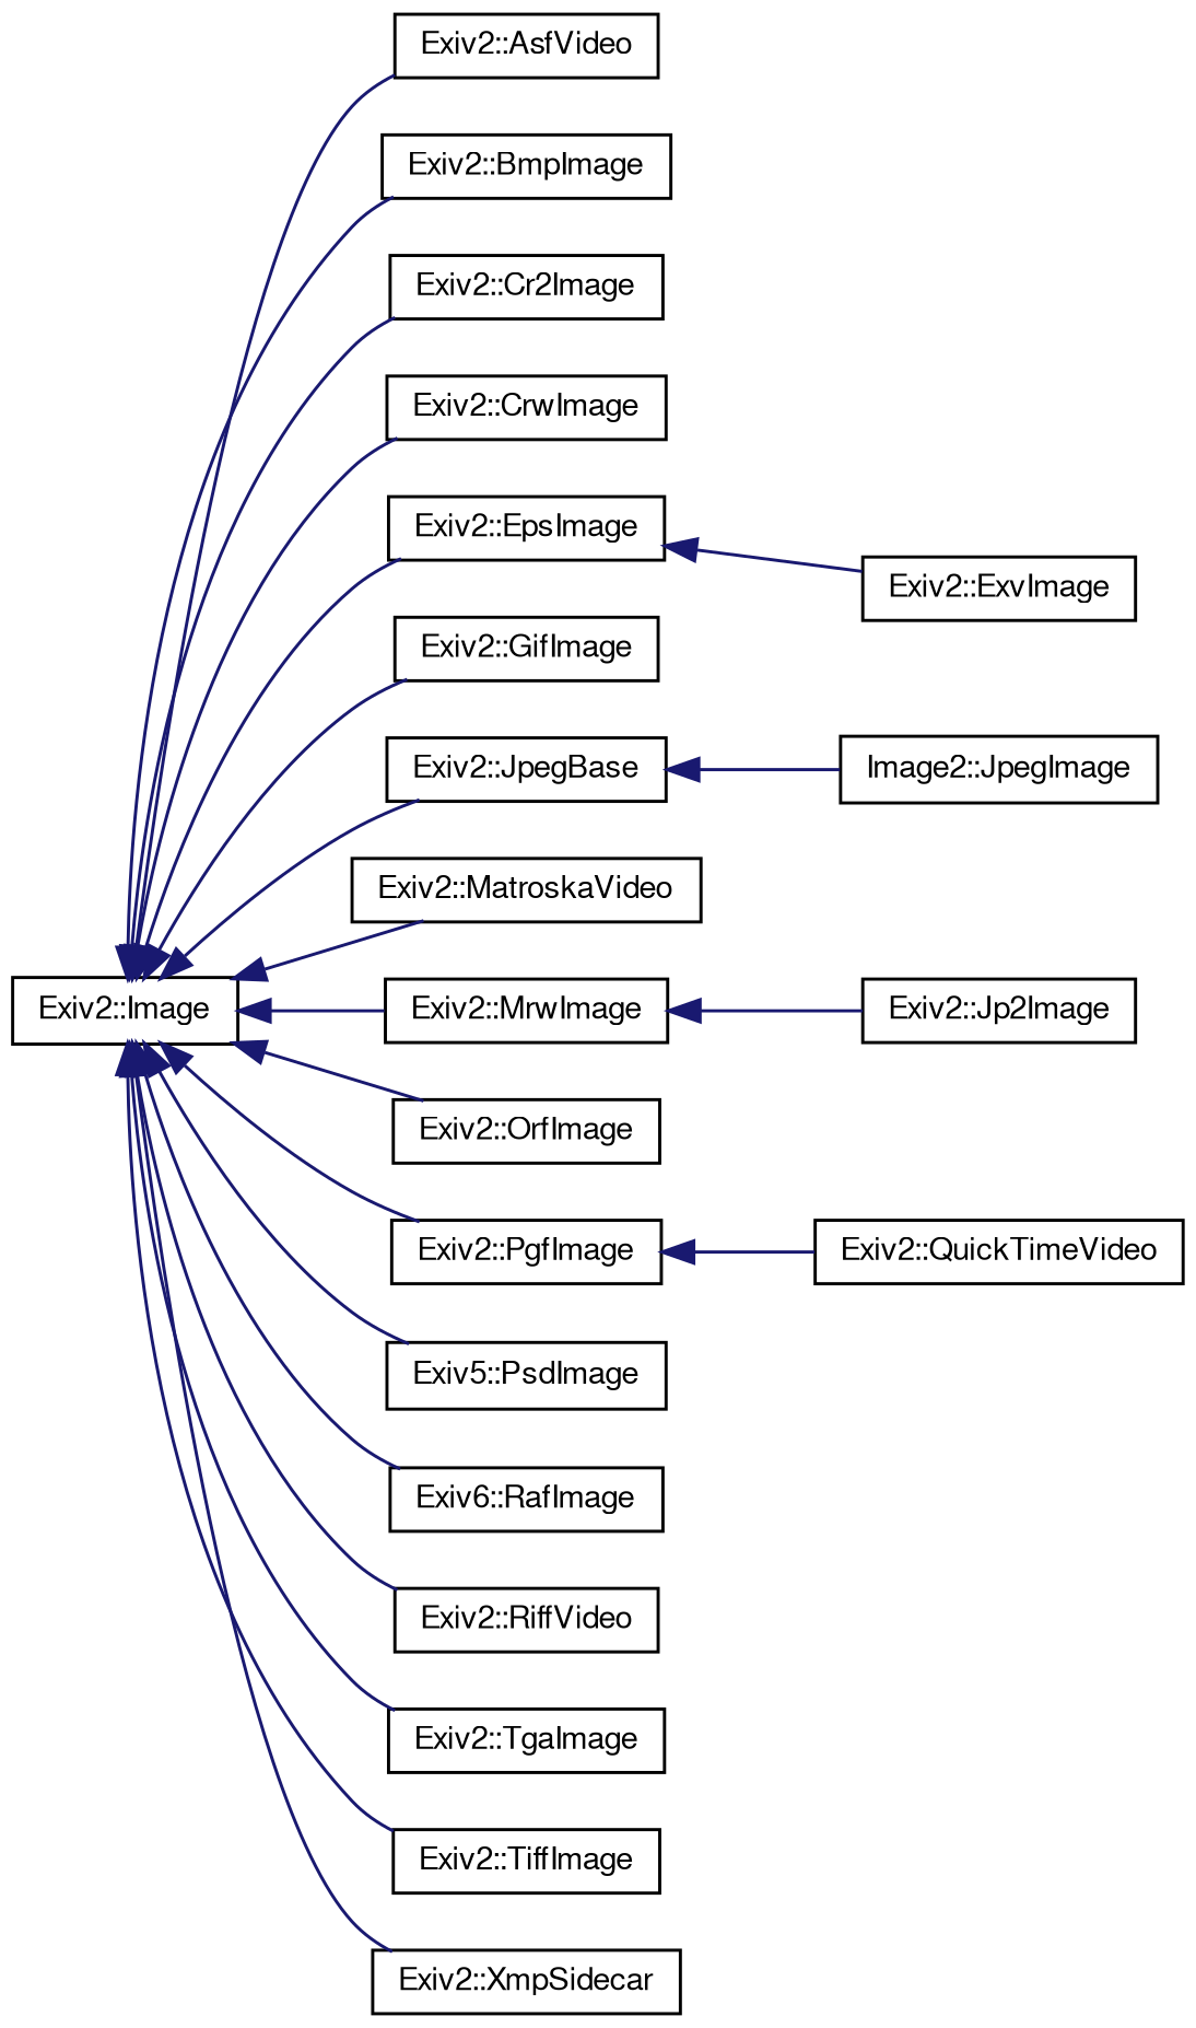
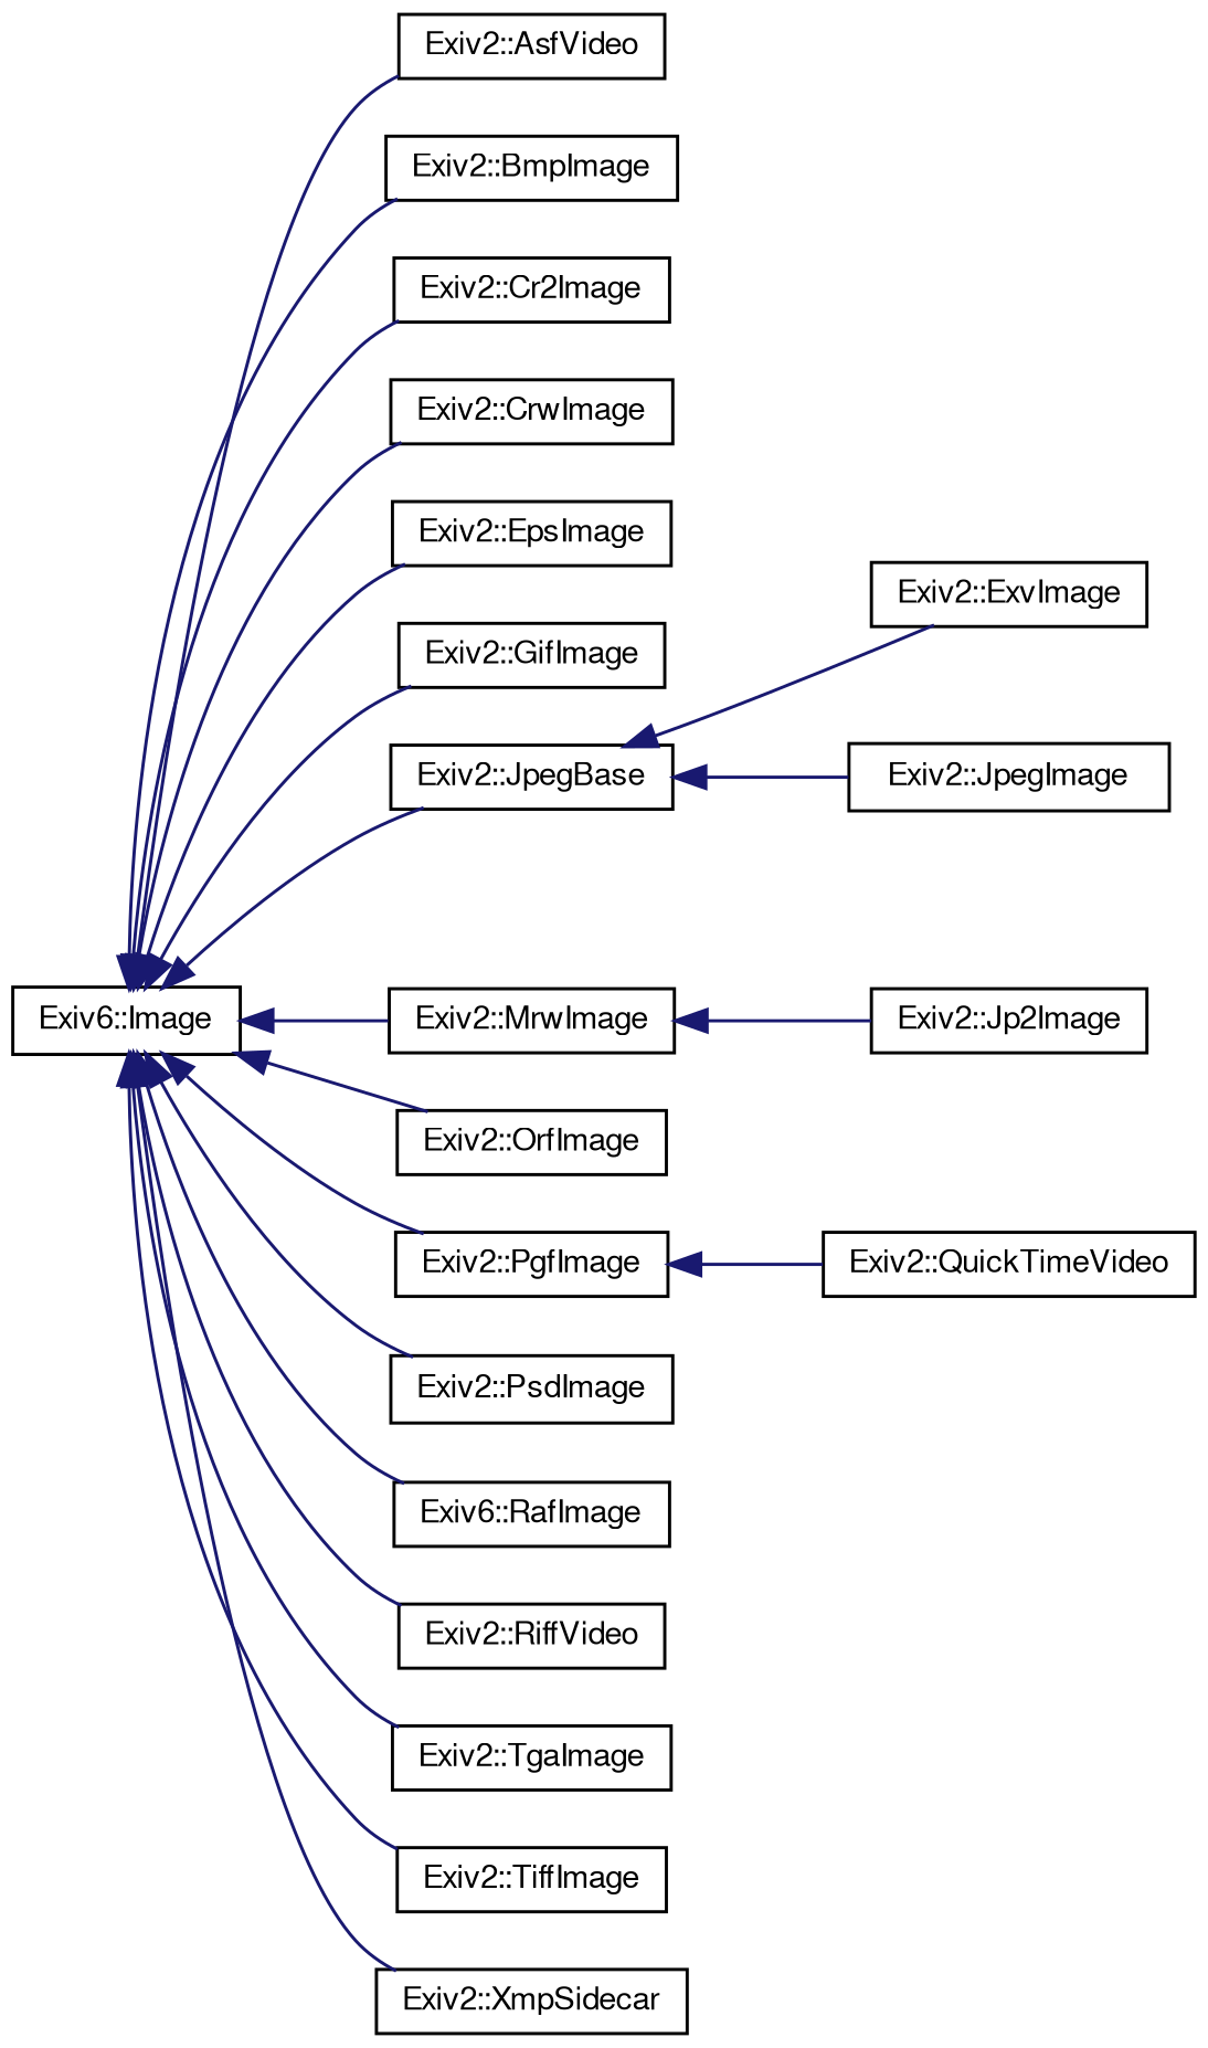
  digraph {
    rankdir=LR
    node [color=black fillcolor=white fontname=FreeSans fontsize=10 shape=record style=filled]
    edge [color=midnightblue dir=back fontname=FreeSans fontsize=10 labelfontname=FreeSans labelfontsize=10 style=solid]
-   n1 [height=0.2 label="Exiv2::Image" width=0.4]
+   n1 [height=0.2 label="Exiv6::Image" width=0.4]
    n2 [height=0.2 label="Exiv2::AsfVideo" width=0.4]
    n3 [height=0.2 label="Exiv2::BmpImage" width=0.4]
    n4 [height=0.2 label="Exiv2::Cr2Image" width=0.4]
    n5 [height=0.2 label="Exiv2::CrwImage" width=0.4]
    n6 [height=0.2 label="Exiv2::EpsImage" width=0.4]
    n7 [height=0.2 label="Exiv2::GifImage" width=0.4]
    n8 [height=0.2 label="Exiv2::JpegBase" width=0.4]
-   n9 [height=0.2 label="Exiv2::MatroskaVideo" width=0.4]
    n10 [height=0.2 label="Exiv2::MrwImage" width=0.4]
    n11 [height=0.2 label="Exiv2::OrfImage" width=0.4]
    n12 [height=0.2 label="Exiv2::PgfImage" width=0.4]
-   n13 [height=0.2 label="Exiv5::PsdImage" width=0.4]
+   n13 [height=0.2 label="Exiv2::PsdImage" width=0.4]
    n14 [height=0.2 label="Exiv6::RafImage" width=0.4]
    n15 [height=0.2 label="Exiv2::RiffVideo" width=0.4]
    n16 [height=0.2 label="Exiv2::TgaImage" width=0.4]
    n17 [height=0.2 label="Exiv2::TiffImage" width=0.4]
    n18 [height=0.2 label="Exiv2::XmpSidecar" width=0.4]
    n19 [height=0.2 label="Exiv2::Jp2Image" width=0.4]
    n20 [height=0.2 label="Exiv2::ExvImage" width=0.4]
-   n21 [height=0.2 label="Image2::JpegImage" width=0.4]
+   n21 [height=0.2 label="Exiv2::JpegImage" width=0.4]
    n22 [height=0.2 label="Exiv2::QuickTimeVideo" width=0.4]
    n1 -> n2
    n1 -> n3
    n1 -> n4
    n1 -> n5
    n1 -> n6
    n1 -> n7
    n1 -> n8
-   n1 -> n9
    n1 -> n10
    n1 -> n11
    n1 -> n12
    n1 -> n13
    n1 -> n14
    n1 -> n15
    n1 -> n16
    n1 -> n17
    n1 -> n18
-   n6 -> n20
+   n8 -> n20
    n8 -> n21
    n10 -> n19
    n12 -> n22
  }
